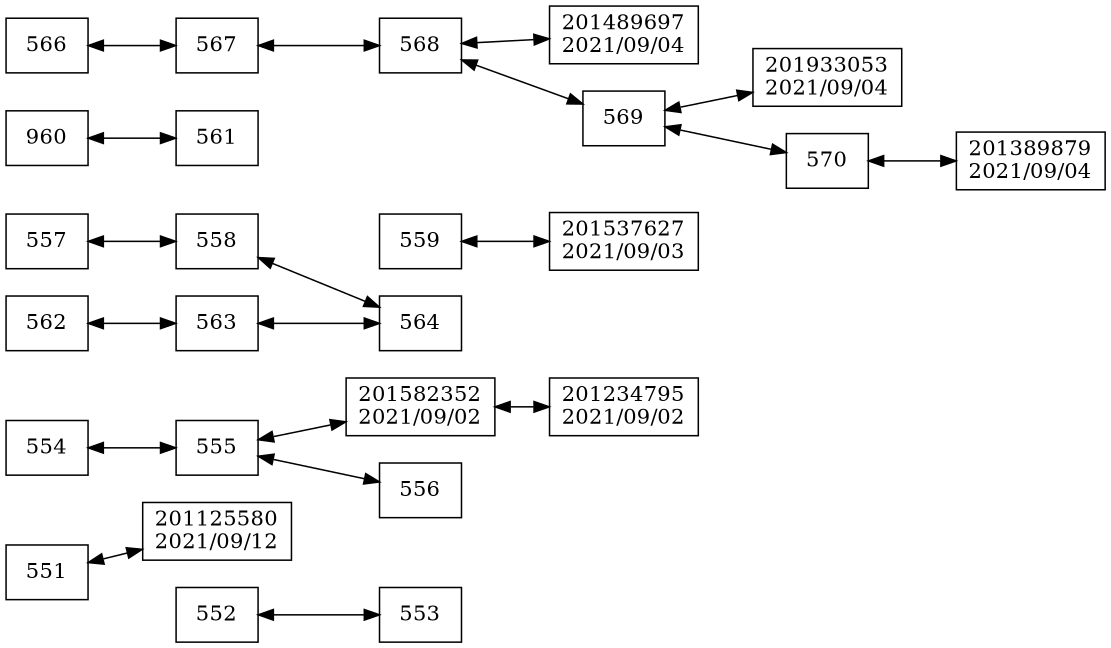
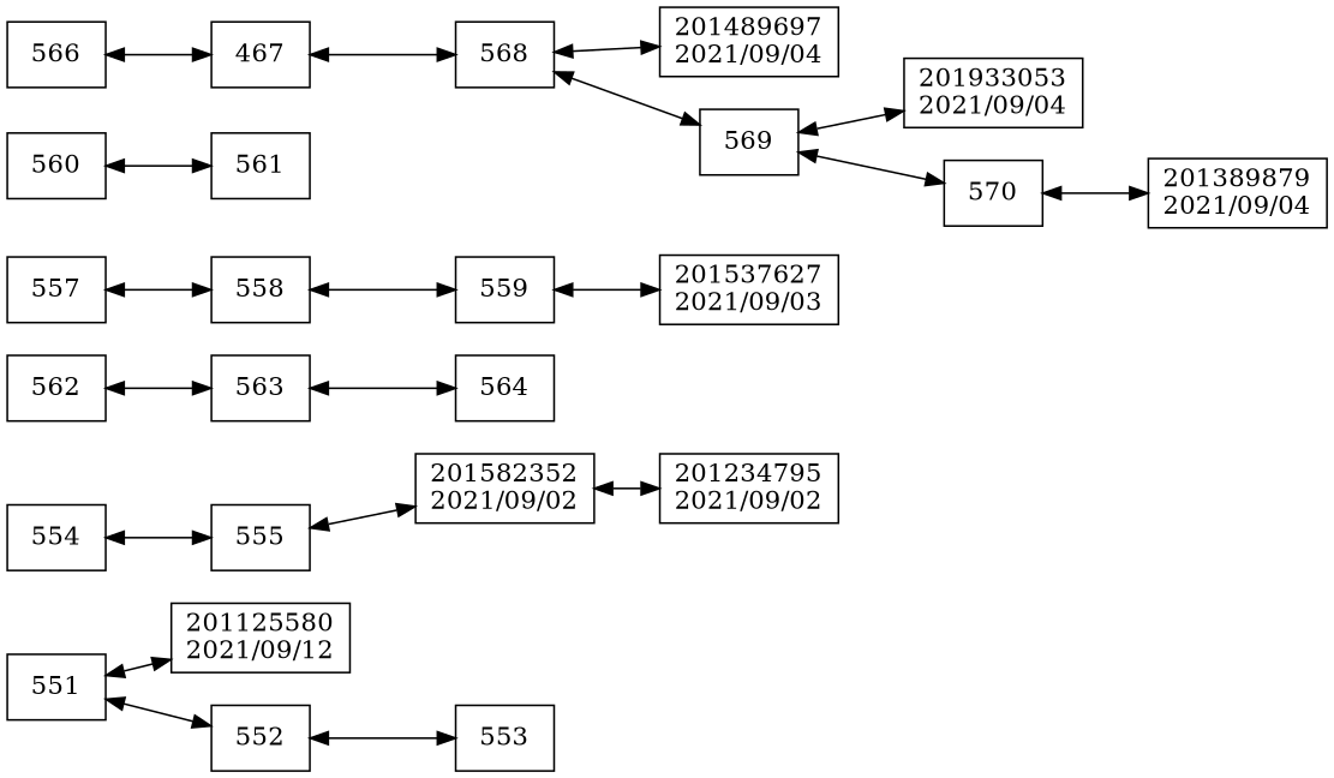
  digraph {
    compound=true
    rankdir=LR
    node [shape=box]
    edge [dir=both]
    n1 [label=551]
    n2 [label="201125580\n2021/09/12"]
    n3 [label=552]
    n4 [label=553]
    n5 [label=554]
    n6 [label=555]
    n7 [label="201582352\n2021/09/02"]
-   n8 [label=556]
    n9 [label="201234795\n2021/09/02"]
    n10 [label=557]
    n11 [label=558]
    n12 [label=559]
    n13 [label="201537627\n2021/09/03"]
-   n14 [label=960]
+   n14 [label=560]
    n15 [label=561]
    n16 [label=562]
    n17 [label=563]
    n18 [label=564]
    n19 [label=566]
-   n20 [label=567]
+   n20 [label=467]
    n21 [label=568]
    n22 [label="201489697\n2021/09/04"]
    n23 [label=569]
    n24 [label="201933053\n2021/09/04"]
    n25 [label=570]
    n26 [label="201389879\n2021/09/04"]
    n1 -> n2
+   n1 -> n3
    n3 -> n4
    n5 -> n6
    n6 -> n7
-   n6 -> n8
    n7 -> n9
    n10 -> n11
-   n11 -> n18
+   n11 -> n12
    n12 -> n13
    n14 -> n15
    n16 -> n17
    n17 -> n18
    n19 -> n20
    n20 -> n21
    n21 -> n22
    n21 -> n23
    n23 -> n24
    n23 -> n25
    n25 -> n26
  }
